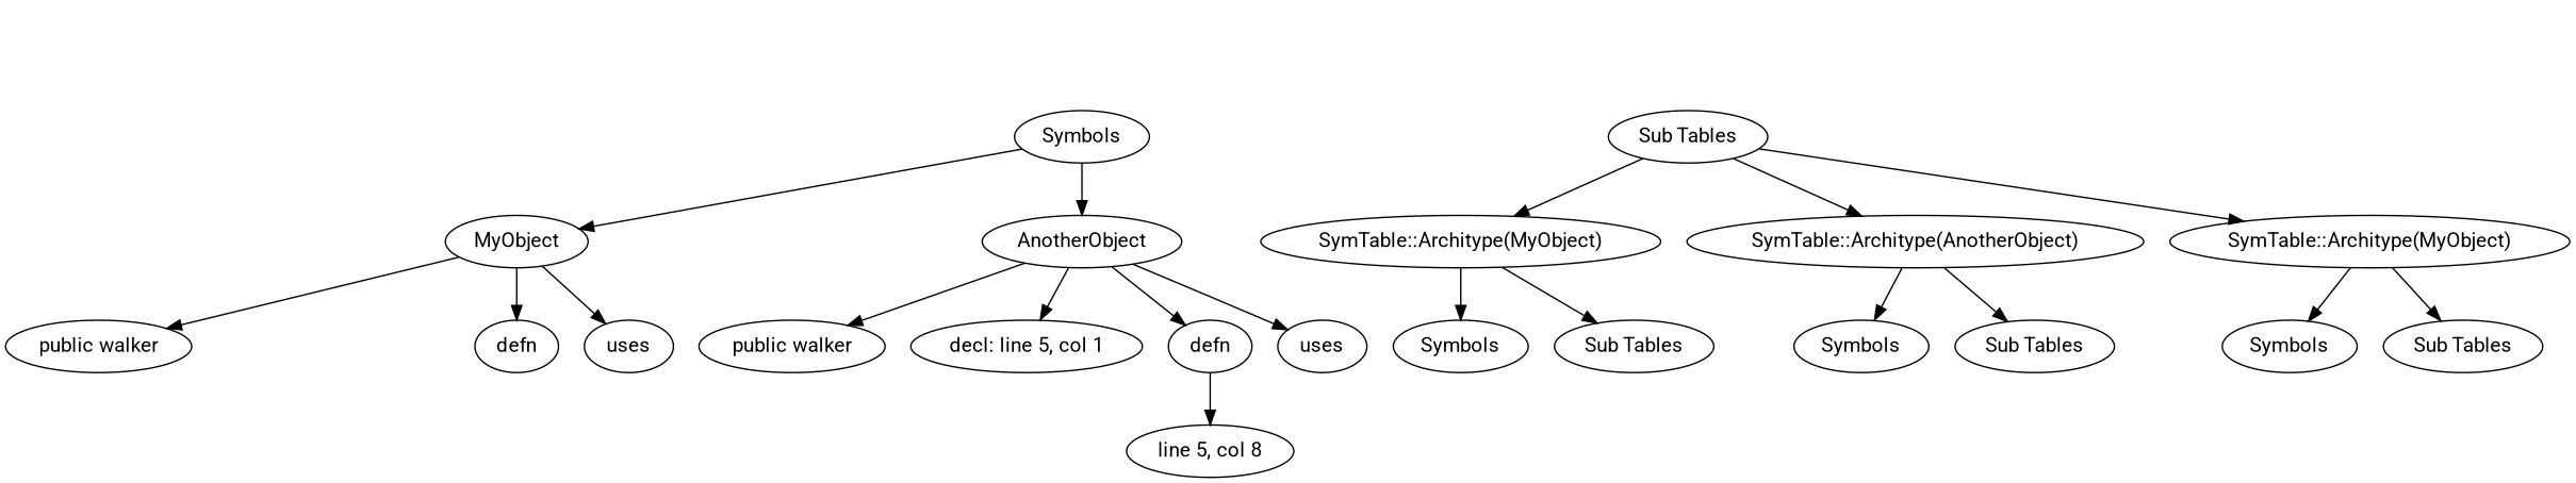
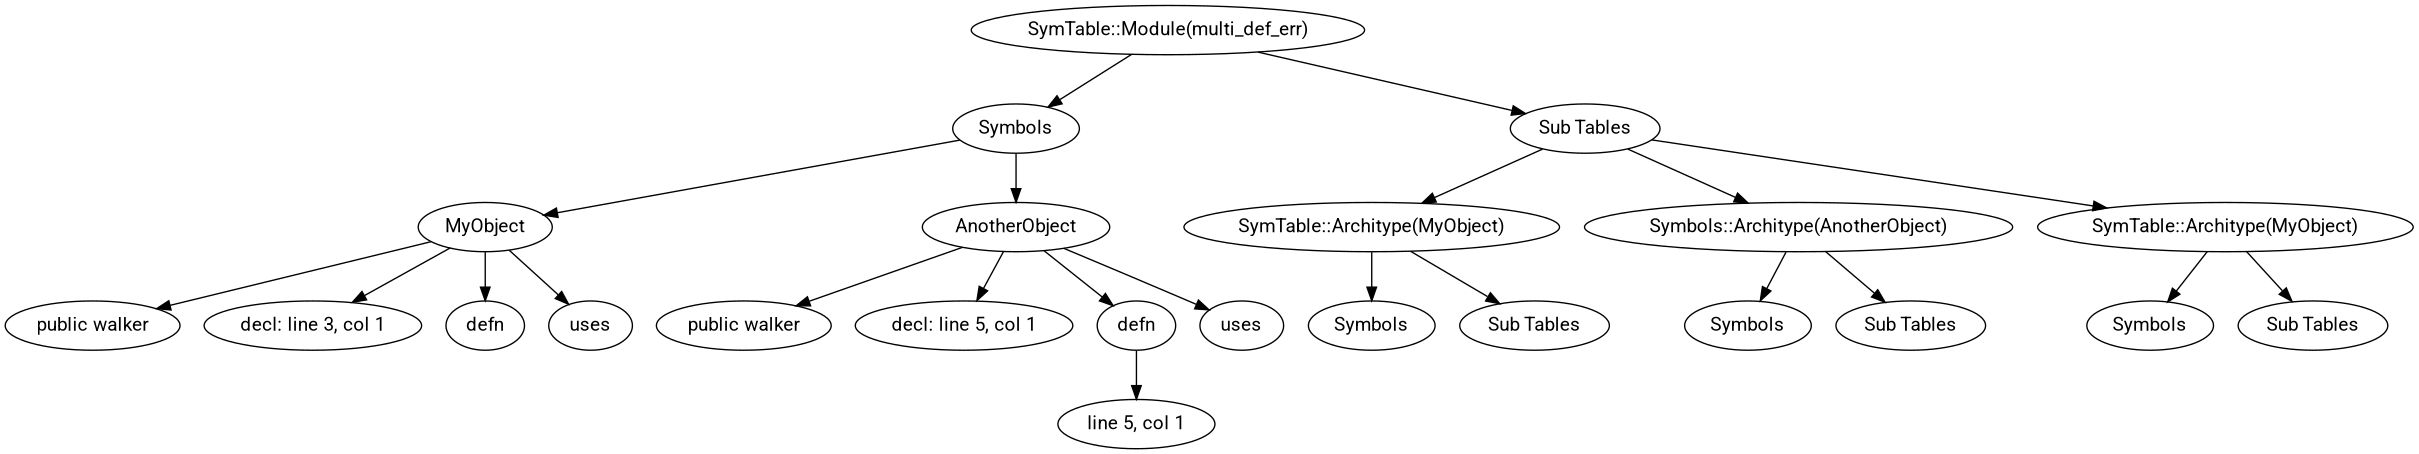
  digraph {
    fontname=Roboto
    node [fontname=Roboto]
    edge [fontname=Roboto]
+   n1 [label="SymTable::Module(multi_def_err)"]
    n2 [label=Symbols]
    n3 [label="Sub Tables"]
    n4 [label=MyObject]
    n5 [label=AnotherObject]
    n6 [label="SymTable::Architype(MyObject)"]
-   n7 [label="SymTable::Architype(AnotherObject)"]
+   n7 [label="Symbols::Architype(AnotherObject)"]
    n8 [label="SymTable::Architype(MyObject)"]
    n9 [label="public walker"]
+   n10 [label="decl: line 3, col 1"]
    n11 [label=defn]
    n12 [label=uses]
    n13 [label="public walker"]
    n14 [label="decl: line 5, col 1"]
    n15 [label=defn]
    n16 [label=uses]
-   n17 [label="line 5, col 8"]
+   n17 [label="line 5, col 1"]
    n18 [label=Symbols]
    n19 [label="Sub Tables"]
    n20 [label=Symbols]
    n21 [label="Sub Tables"]
    n22 [label=Symbols]
    n23 [label="Sub Tables"]
+   n1 -> n2
+   n1 -> n3
    n2 -> n4
    n2 -> n5
    n3 -> n6
    n3 -> n7
    n3 -> n8
    n4 -> n9
+   n4 -> n10
    n4 -> n11
    n4 -> n12
    n5 -> n13
    n5 -> n14
    n5 -> n15
    n5 -> n16
    n6 -> n18
    n6 -> n19
    n7 -> n20
    n7 -> n21
    n8 -> n22
    n8 -> n23
    n15 -> n17
  }
